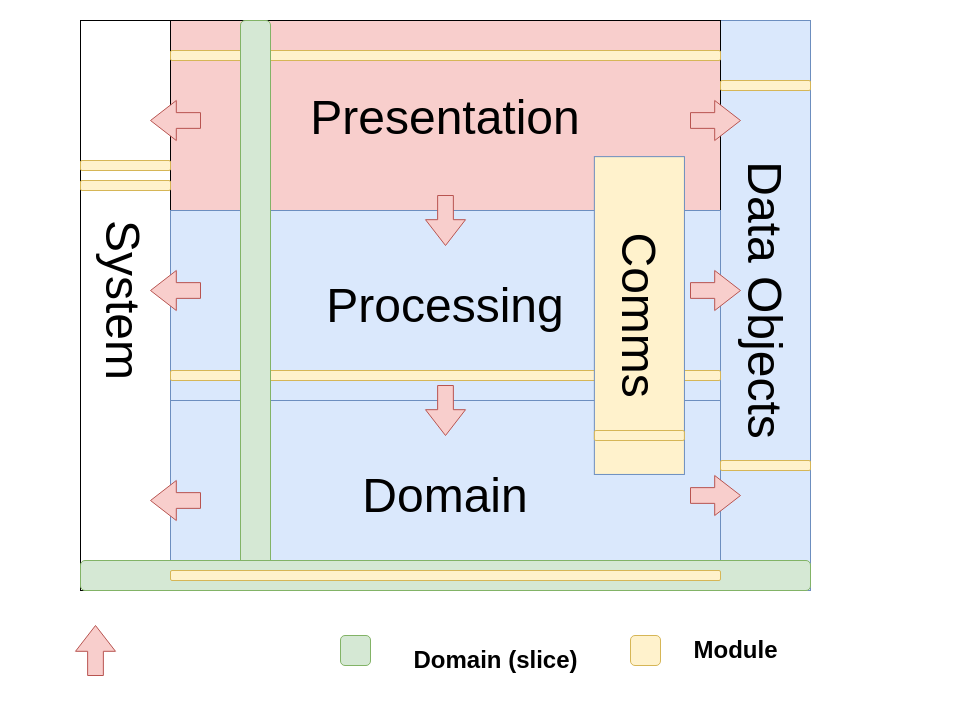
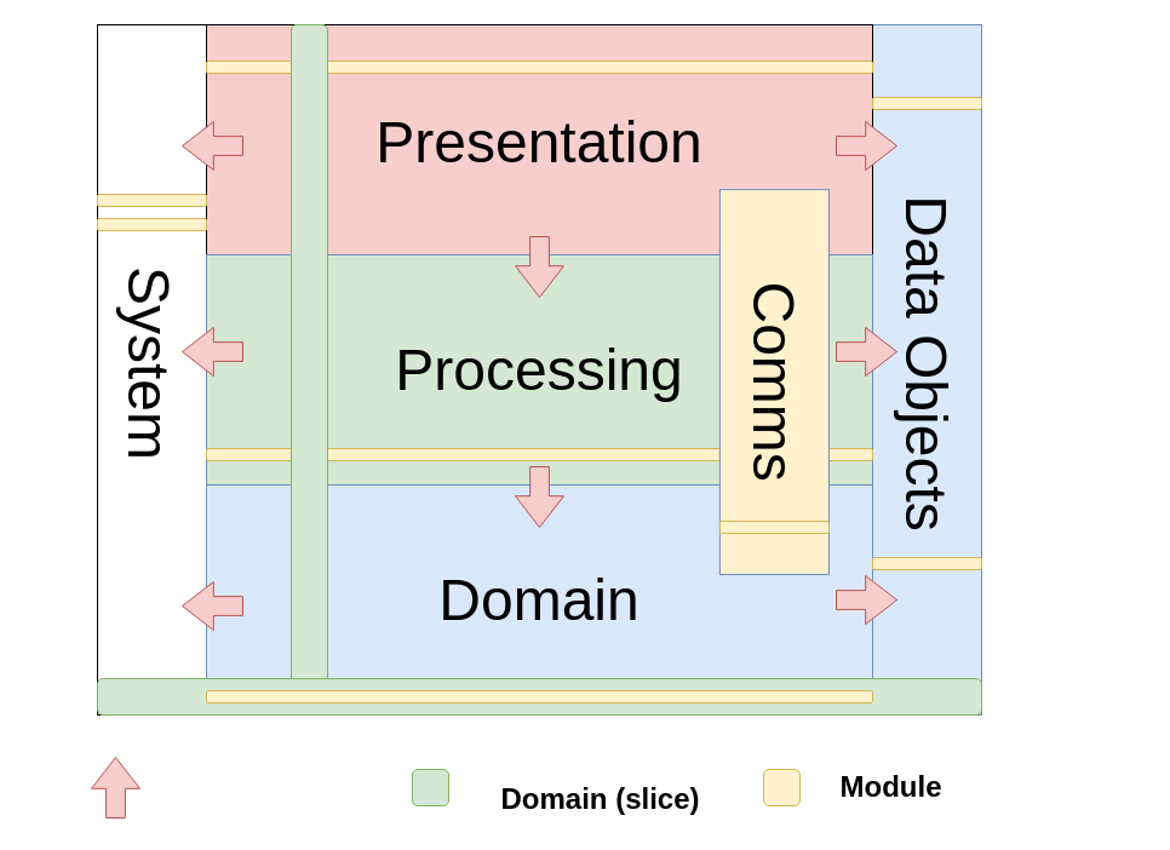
  <mxCell id="0" />
  <mxCell id="1" parent="0" />
  <mxCell id="2" value="" style="whiteSpace=wrap;html=1;aspect=fixed;" parent="1" vertex="1"><mxGeometry x="170" y="20" width="570" height="570" as="geometry" /></mxCell>
  <mxCell id="3" value="" style="rounded=0;whiteSpace=wrap;html=1;" parent="1" vertex="1"><mxGeometry x="80" y="20" width="90" height="570" as="geometry" /></mxCell>
  <mxCell id="4" value="" style="rounded=0;whiteSpace=wrap;html=1;fillColor=#dae8fc;strokeColor=#6c8ebf;" parent="1" vertex="1"><mxGeometry x="720" y="20" width="90" height="570" as="geometry" /></mxCell>
  <mxCell id="5" value="&lt;font style=&quot;font-size: 48px&quot;&gt;Presentation&lt;/font&gt;" style="rounded=0;whiteSpace=wrap;html=1;fontSize=54;fillColor=#f8cecc;" parent="1" vertex="1"><mxGeometry x="170" y="20" width="550" height="190" as="geometry" /></mxCell>
- <mxCell id="6" value="Processing" style="rounded=0;whiteSpace=wrap;html=1;fontSize=48;fillColor=#dae8fc;strokeColor=#6c8ebf;" parent="1" vertex="1"><mxGeometry x="170" y="210" width="550" height="190" as="geometry" /></mxCell>
+ <mxCell id="6" value="Processing" style="rounded=0;whiteSpace=wrap;html=1;fontSize=48;fillColor=#d5e8d4;strokeColor=#6c8ebf;" parent="1" vertex="1"><mxGeometry x="170" y="210" width="550" height="190" as="geometry" /></mxCell>
  <mxCell id="7" value="Domain" style="rounded=0;whiteSpace=wrap;html=1;fontSize=48;fillColor=#dae8fc;strokeColor=#6c8ebf;" parent="1" vertex="1"><mxGeometry x="170" y="400" width="550" height="190" as="geometry" /></mxCell>
  <mxCell id="8" value="System" style="text;html=1;strokeColor=none;fillColor=none;align=center;verticalAlign=middle;whiteSpace=wrap;rounded=0;fontSize=48;rotation=90;" parent="1" vertex="1"><mxGeometry x="20" y="290" width="205" height="20" as="geometry" /></mxCell>
  <mxCell id="9" value="Data Objects" style="text;html=1;strokeColor=none;fillColor=none;align=center;verticalAlign=middle;whiteSpace=wrap;rounded=0;fontSize=48;rotation=90;" parent="1" vertex="1"><mxGeometry x="586.25" y="290" width="357.5" height="20" as="geometry" /></mxCell>
  <mxCell id="10" value="" style="shape=singleArrow;direction=east;whiteSpace=wrap;html=1;arrowWidth=0.393;arrowSize=0.516;rotation=90;fillColor=#f8cecc;strokeColor=#b85450;" parent="1" vertex="1"><mxGeometry x="420" y="200" width="50" height="40" as="geometry" /></mxCell>
  <mxCell id="11" value="" style="shape=singleArrow;direction=east;whiteSpace=wrap;html=1;arrowWidth=0.393;arrowSize=0.516;rotation=90;fillColor=#f8cecc;strokeColor=#b85450;" parent="1" vertex="1"><mxGeometry x="420" y="390" width="50" height="40" as="geometry" /></mxCell>
  <mxCell id="12" value="" style="shape=singleArrow;direction=east;whiteSpace=wrap;html=1;arrowWidth=0.393;arrowSize=0.516;rotation=0;fillColor=#f8cecc;strokeColor=#b85450;" parent="1" vertex="1"><mxGeometry x="690" y="100" width="50" height="40" as="geometry" /></mxCell>
  <mxCell id="13" value="" style="shape=singleArrow;direction=east;whiteSpace=wrap;html=1;arrowWidth=0.393;arrowSize=0.516;rotation=0;fillColor=#f8cecc;strokeColor=#b85450;" parent="1" vertex="1"><mxGeometry x="690" y="270" width="50" height="40" as="geometry" /></mxCell>
  <mxCell id="14" value="" style="shape=singleArrow;direction=east;whiteSpace=wrap;html=1;arrowWidth=0.393;arrowSize=0.516;rotation=-180;fillColor=#f8cecc;strokeColor=#b85450;" parent="1" vertex="1"><mxGeometry x="150" y="100" width="50" height="40" as="geometry" /></mxCell>
  <mxCell id="15" value="" style="shape=singleArrow;direction=east;whiteSpace=wrap;html=1;arrowWidth=0.393;arrowSize=0.516;rotation=-180;fillColor=#f8cecc;strokeColor=#b85450;" parent="1" vertex="1"><mxGeometry x="150" y="270" width="50" height="40" as="geometry" /></mxCell>
  <mxCell id="16" value="" style="shape=singleArrow;direction=east;whiteSpace=wrap;html=1;arrowWidth=0.393;arrowSize=0.516;rotation=-90;fillColor=#f8cecc;strokeColor=#b85450;" parent="1" vertex="1"><mxGeometry x="70" y="630" width="50" height="40" as="geometry" /></mxCell>
  <mxCell id="17" value="" style="shape=ext;rounded=1;whiteSpace=wrap;html=1;fontSize=48;fillColor=#d5e8d4;strokeColor=#82b366;" parent="1" vertex="1"><mxGeometry x="340" y="635" width="30" height="30" as="geometry" /></mxCell>
  <mxCell id="18" value="Domain (slice)" style="text;strokeColor=none;fillColor=none;html=1;fontSize=24;fontStyle=1;verticalAlign=middle;align=center;" parent="1" vertex="1"><mxGeometry x="410" y="640" width="170" height="40" as="geometry" /></mxCell>
  <mxCell id="19" value="" style="shape=ext;rounded=1;whiteSpace=wrap;html=1;fontSize=48;fillColor=#fff2cc;strokeColor=#d6b656;" parent="1" vertex="1"><mxGeometry x="80" y="160" width="90" height="10" as="geometry" /></mxCell>
  <mxCell id="20" value="" style="shape=ext;rounded=1;whiteSpace=wrap;html=1;fontSize=48;fillColor=#fff2cc;strokeColor=#d6b656;" parent="1" vertex="1"><mxGeometry x="720" y="80" width="90" height="10" as="geometry" /></mxCell>
  <mxCell id="21" value="" style="shape=ext;rounded=1;whiteSpace=wrap;html=1;fontSize=48;fillColor=#fff2cc;strokeColor=#d6b656;" parent="1" vertex="1"><mxGeometry x="170" y="50" width="550" height="10" as="geometry" /></mxCell>
  <mxCell id="22" value="" style="shape=ext;rounded=1;whiteSpace=wrap;html=1;fontSize=48;fillColor=#fff2cc;strokeColor=#d6b656;" parent="1" vertex="1"><mxGeometry x="170" y="370" width="550" height="10" as="geometry" /></mxCell>
  <mxCell id="23" value="" style="shape=ext;rounded=1;whiteSpace=wrap;html=1;fontSize=48;fillColor=#fff2cc;strokeColor=#d6b656;" parent="1" vertex="1"><mxGeometry x="630" y="635" width="30" height="30" as="geometry" /></mxCell>
  <mxCell id="24" value="Module" style="text;strokeColor=none;fillColor=none;html=1;fontSize=24;fontStyle=1;verticalAlign=middle;align=center;" parent="1" vertex="1"><mxGeometry x="690" y="630" width="90" height="40" as="geometry" /></mxCell>
  <mxCell id="25" value="" style="shape=ext;rounded=1;whiteSpace=wrap;html=1;fontSize=48;fillColor=#fff2cc;strokeColor=#d6b656;" parent="1" vertex="1"><mxGeometry x="720" y="460" width="90" height="10" as="geometry" /></mxCell>
  <mxCell id="26" value="" style="shape=ext;rounded=1;whiteSpace=wrap;html=1;fontSize=48;fillColor=#fff2cc;strokeColor=#d6b656;" parent="1" vertex="1"><mxGeometry x="80" y="180" width="90" height="10" as="geometry" /></mxCell>
  <mxCell id="27" value="" style="shape=singleArrow;direction=east;whiteSpace=wrap;html=1;arrowWidth=0.393;arrowSize=0.516;rotation=-180;fillColor=#f8cecc;strokeColor=#b85450;" parent="1" vertex="1"><mxGeometry x="150" y="480" width="50" height="40" as="geometry" /></mxCell>
  <mxCell id="28" value="" style="shape=ext;rounded=1;whiteSpace=wrap;html=1;fontSize=48;fillColor=#d5e8d4;strokeColor=#82b366;" parent="1" vertex="1"><mxGeometry x="240" y="20" width="30" height="570" as="geometry" /></mxCell>
  <mxCell id="29" value="" style="shape=singleArrow;direction=east;whiteSpace=wrap;html=1;arrowWidth=0.393;arrowSize=0.516;rotation=0;fillColor=#f8cecc;strokeColor=#b85450;" parent="1" vertex="1"><mxGeometry x="690" y="475" width="50" height="40" as="geometry" /></mxCell>
  <mxCell id="30" value="" style="shape=ext;rounded=1;whiteSpace=wrap;html=1;fontSize=48;fillColor=#d5e8d4;strokeColor=#82b366;" parent="1" vertex="1"><mxGeometry x="80" y="560" width="730" height="30" as="geometry" /></mxCell>
  <mxCell id="31" value="" style="shape=ext;rounded=1;whiteSpace=wrap;html=1;fontSize=48;fillColor=#fff2cc;strokeColor=#d6b656;" parent="1" vertex="1"><mxGeometry x="170" y="570" width="550" height="10" as="geometry" /></mxCell>
  <mxCell id="32" value="Comms" style="rounded=0;whiteSpace=wrap;html=1;fontSize=48;fontStyle=0;fillColor=#fff2cc;strokeColor=#6c8ebf;rotation=90;" parent="1" vertex="1"><mxGeometry x="480" y="270" width="317.81" height="90.08" as="geometry" /></mxCell>
  <mxCell id="33" value="" style="shape=ext;rounded=1;whiteSpace=wrap;html=1;fontSize=48;fillColor=#fff2cc;strokeColor=#d6b656;" parent="1" vertex="1"><mxGeometry x="593.9" y="430" width="90" height="10" as="geometry" /></mxCell>
